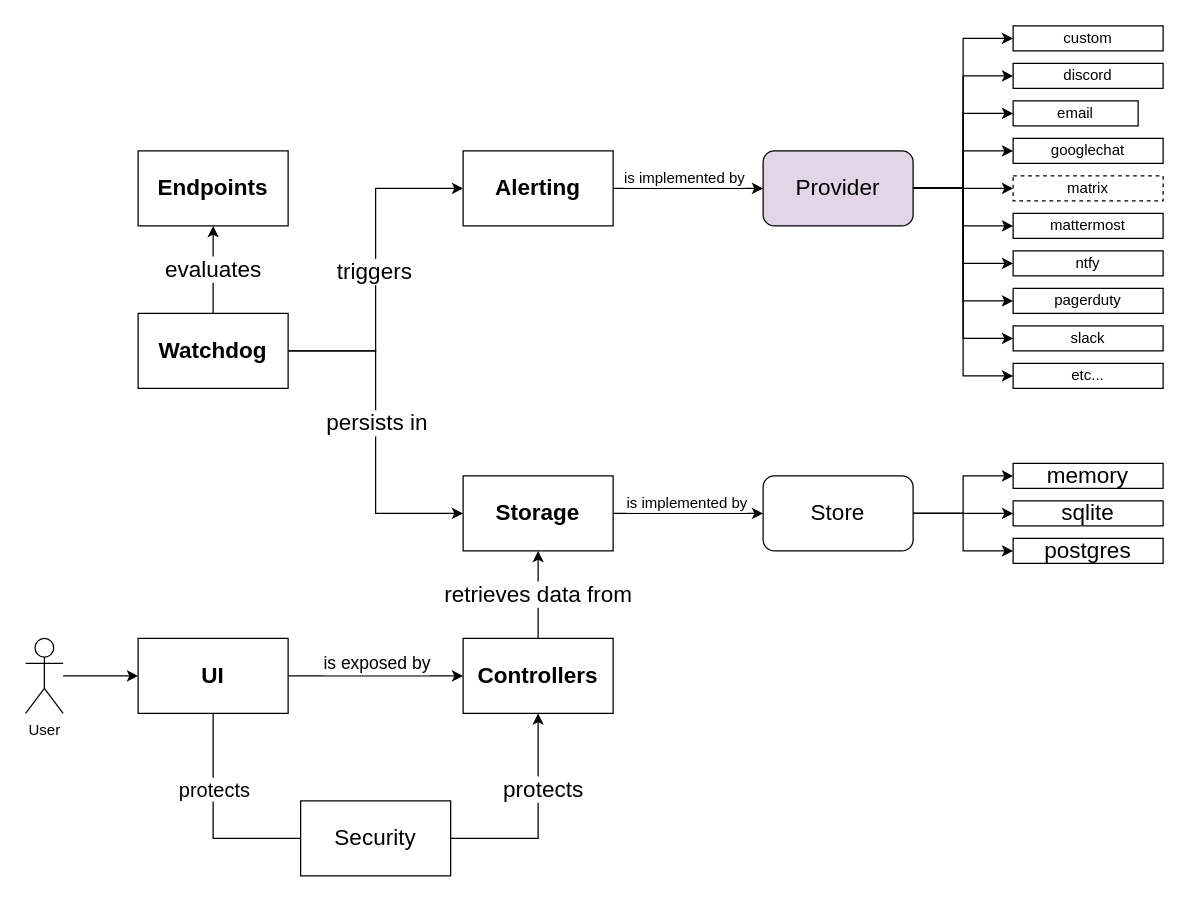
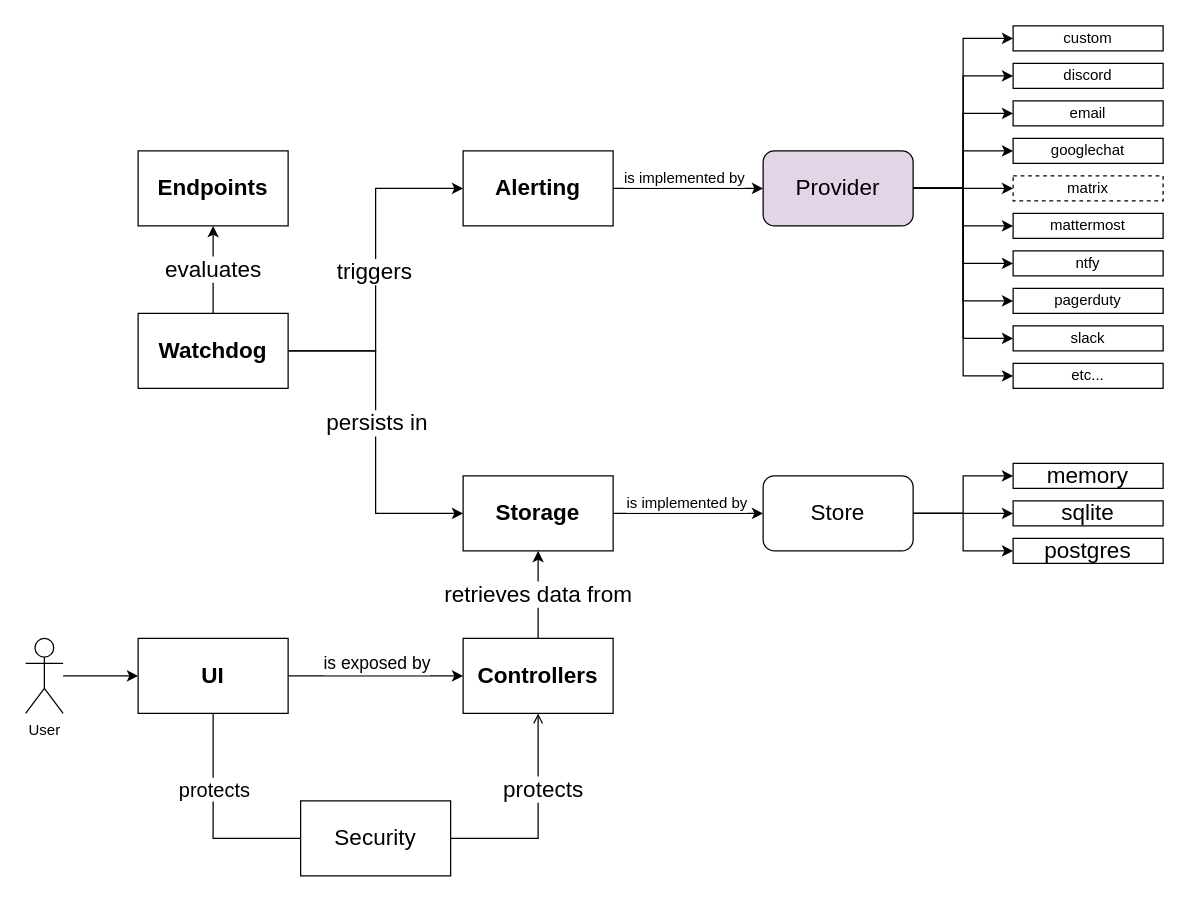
  <mxCell id="0" />
  <mxCell id="1" parent="0" />
  <mxCell id="2" style="edgeStyle=orthogonalEdgeStyle;rounded=0;orthogonalLoop=1;jettySize=auto;html=1;entryX=0;entryY=0.5;entryDx=0;entryDy=0;fontSize=18;" edge="1" parent="1" source="3" target="6"><mxGeometry relative="1" as="geometry" /></mxCell>
  <mxCell id="3" value="User" style="shape=umlActor;verticalLabelPosition=bottom;verticalAlign=top;html=1;outlineConnect=0;" vertex="1" parent="1"><mxGeometry x="20" y="510" width="30" height="60" as="geometry" /></mxCell>
  <mxCell id="4" style="edgeStyle=orthogonalEdgeStyle;rounded=0;orthogonalLoop=1;jettySize=auto;html=1;entryX=0;entryY=0.5;entryDx=0;entryDy=0;fontSize=18;" edge="1" parent="1" source="6" target="8"><mxGeometry relative="1" as="geometry" /></mxCell>
  <mxCell id="5" value="&lt;font style=&quot;font-size: 14px;&quot;&gt;is exposed by&lt;/font&gt;" style="edgeLabel;html=1;align=center;verticalAlign=middle;resizable=0;points=[];fontSize=18;" vertex="1" connectable="0" parent="4"><mxGeometry x="-0.171" relative="1" as="geometry"><mxPoint x="12" y="-12" as="offset" /></mxGeometry></mxCell>
  <mxCell id="6" value="&lt;font style=&quot;font-size: 18px;&quot;&gt;&lt;span&gt;UI&lt;/span&gt;&lt;/font&gt;" style="rounded=0;whiteSpace=wrap;html=1;fontStyle=1" vertex="1" parent="1"><mxGeometry x="110" y="510" width="120" height="60" as="geometry" /></mxCell>
  <mxCell id="7" value="retrieves data from" style="edgeStyle=orthogonalEdgeStyle;rounded=0;orthogonalLoop=1;jettySize=auto;html=1;entryX=0.5;entryY=1;entryDx=0;entryDy=0;fontSize=18;" edge="1" parent="1" source="8" target="11"><mxGeometry relative="1" as="geometry"><Array as="points"><mxPoint x="430" y="490" /><mxPoint x="430" y="490" /></Array></mxGeometry></mxCell>
  <mxCell id="8" value="Controllers" style="rounded=0;whiteSpace=wrap;html=1;fontSize=18;fontStyle=1" vertex="1" parent="1"><mxGeometry x="370" y="510" width="120" height="60" as="geometry" /></mxCell>
  <mxCell id="9" style="edgeStyle=orthogonalEdgeStyle;rounded=0;orthogonalLoop=1;jettySize=auto;html=1;entryX=0;entryY=0.5;entryDx=0;entryDy=0;fontSize=14;" edge="1" parent="1" source="11" target="24"><mxGeometry relative="1" as="geometry" /></mxCell>
  <mxCell id="10" value="&lt;font style=&quot;font-size: 12px;&quot;&gt;is implemented by&lt;/font&gt;" style="edgeLabel;html=1;align=center;verticalAlign=middle;resizable=0;points=[];fontSize=14;" vertex="1" connectable="0" parent="9"><mxGeometry x="-0.328" y="-1" relative="1" as="geometry"><mxPoint x="18" y="-11" as="offset" /></mxGeometry></mxCell>
  <mxCell id="11" value="Storage" style="rounded=0;whiteSpace=wrap;html=1;fontSize=18;fontStyle=1" vertex="1" parent="1"><mxGeometry x="370" y="380" width="120" height="60" as="geometry" /></mxCell>
  <mxCell id="12" value="evaluates" style="edgeStyle=orthogonalEdgeStyle;rounded=0;orthogonalLoop=1;jettySize=auto;html=1;entryX=0.5;entryY=1;entryDx=0;entryDy=0;fontSize=18;" edge="1" parent="1" source="16" target="19"><mxGeometry relative="1" as="geometry" /></mxCell>
  <mxCell id="13" style="edgeStyle=orthogonalEdgeStyle;rounded=0;orthogonalLoop=1;jettySize=auto;html=1;entryX=0;entryY=0.5;entryDx=0;entryDy=0;fontSize=18;" edge="1" parent="1" source="16" target="18"><mxGeometry relative="1" as="geometry" /></mxCell>
  <mxCell id="14" style="edgeStyle=orthogonalEdgeStyle;rounded=0;orthogonalLoop=1;jettySize=auto;html=1;entryX=0;entryY=0.5;entryDx=0;entryDy=0;fontSize=18;" edge="1" parent="1" source="16" target="11"><mxGeometry relative="1" as="geometry" /></mxCell>
  <mxCell id="15" value="persists in" style="edgeLabel;html=1;align=center;verticalAlign=middle;resizable=0;points=[];fontSize=18;rotation=0;" vertex="1" connectable="0" parent="14"><mxGeometry x="-0.148" y="2" relative="1" as="geometry"><mxPoint x="-2" y="12" as="offset" /></mxGeometry></mxCell>
  <mxCell id="16" value="Watchdog" style="rounded=0;whiteSpace=wrap;html=1;fontSize=18;fontStyle=1" vertex="1" parent="1"><mxGeometry x="110" y="250" width="120" height="60" as="geometry" /></mxCell>
  <mxCell id="17" style="edgeStyle=orthogonalEdgeStyle;rounded=0;orthogonalLoop=1;jettySize=auto;html=1;fontSize=18;" edge="1" parent="1" source="18" target="38"><mxGeometry relative="1" as="geometry" /></mxCell>
  <mxCell id="18" value="Alerting" style="rounded=0;whiteSpace=wrap;html=1;fontSize=18;fontStyle=1" vertex="1" parent="1"><mxGeometry x="370" y="120" width="120" height="60" as="geometry" /></mxCell>
  <mxCell id="19" value="Endpoints" style="rounded=0;whiteSpace=wrap;html=1;fontSize=18;fontStyle=1" vertex="1" parent="1"><mxGeometry x="110" y="120" width="120" height="60" as="geometry" /></mxCell>
  <mxCell id="20" value="triggers" style="edgeLabel;html=1;align=center;verticalAlign=middle;resizable=0;points=[];fontSize=18;rotation=0;" vertex="1" connectable="0" parent="1"><mxGeometry x="300" y="210.004" as="geometry"><mxPoint x="-2.0" y="6" as="offset" /></mxGeometry></mxCell>
  <mxCell id="21" style="edgeStyle=orthogonalEdgeStyle;rounded=0;orthogonalLoop=1;jettySize=auto;html=1;entryX=0;entryY=0.5;entryDx=0;entryDy=0;fontSize=18;" edge="1" parent="1" source="24" target="25"><mxGeometry relative="1" as="geometry" /></mxCell>
  <mxCell id="22" style="edgeStyle=orthogonalEdgeStyle;rounded=0;orthogonalLoop=1;jettySize=auto;html=1;entryX=0;entryY=0.5;entryDx=0;entryDy=0;fontSize=18;" edge="1" parent="1" source="24" target="27"><mxGeometry relative="1" as="geometry" /></mxCell>
  <mxCell id="23" style="edgeStyle=orthogonalEdgeStyle;rounded=0;orthogonalLoop=1;jettySize=auto;html=1;entryX=0;entryY=0.5;entryDx=0;entryDy=0;fontSize=18;" edge="1" parent="1" source="24" target="26"><mxGeometry relative="1" as="geometry" /></mxCell>
  <mxCell id="24" value="&lt;font style=&quot;font-size: 18px;&quot;&gt;Store&lt;/font&gt;" style="rounded=1;whiteSpace=wrap;html=1;fontSize=14;" vertex="1" parent="1"><mxGeometry x="610" y="380" width="120" height="60" as="geometry" /></mxCell>
  <mxCell id="25" value="&lt;font style=&quot;font-size: 18px;&quot;&gt;memory&lt;/font&gt;" style="rounded=0;whiteSpace=wrap;html=1;fontSize=12;" vertex="1" parent="1"><mxGeometry x="810" y="370" width="120" height="20" as="geometry" /></mxCell>
  <mxCell id="26" value="&lt;font style=&quot;font-size: 18px;&quot;&gt;postgres&lt;/font&gt;" style="rounded=0;whiteSpace=wrap;html=1;fontSize=12;" vertex="1" parent="1"><mxGeometry x="810" y="430" width="120" height="20" as="geometry" /></mxCell>
  <mxCell id="27" value="&lt;font style=&quot;font-size: 18px;&quot;&gt;sqlite&lt;/font&gt;" style="rounded=0;whiteSpace=wrap;html=1;fontSize=12;" vertex="1" parent="1"><mxGeometry x="810" y="400" width="120" height="20" as="geometry" /></mxCell>
  <mxCell id="28" style="edgeStyle=orthogonalEdgeStyle;rounded=0;orthogonalLoop=1;jettySize=auto;html=1;entryX=0;entryY=0.5;entryDx=0;entryDy=0;fontSize=12;" edge="1" parent="1" source="38" target="40"><mxGeometry relative="1" as="geometry" /></mxCell>
  <mxCell id="29" style="edgeStyle=orthogonalEdgeStyle;rounded=0;orthogonalLoop=1;jettySize=auto;html=1;entryX=0;entryY=0.5;entryDx=0;entryDy=0;fontSize=12;" edge="1" parent="1" source="38" target="41"><mxGeometry relative="1" as="geometry" /></mxCell>
  <mxCell id="30" style="edgeStyle=orthogonalEdgeStyle;rounded=0;orthogonalLoop=1;jettySize=auto;html=1;entryX=0;entryY=0.5;entryDx=0;entryDy=0;fontSize=12;" edge="1" parent="1" source="38" target="42"><mxGeometry relative="1" as="geometry" /></mxCell>
  <mxCell id="31" style="edgeStyle=orthogonalEdgeStyle;rounded=0;orthogonalLoop=1;jettySize=auto;html=1;entryX=0;entryY=0.5;entryDx=0;entryDy=0;fontSize=12;" edge="1" parent="1" source="38" target="43"><mxGeometry relative="1" as="geometry" /></mxCell>
  <mxCell id="32" style="edgeStyle=orthogonalEdgeStyle;rounded=0;orthogonalLoop=1;jettySize=auto;html=1;entryX=0;entryY=0.5;entryDx=0;entryDy=0;fontSize=12;" edge="1" parent="1" source="38" target="44"><mxGeometry relative="1" as="geometry" /></mxCell>
  <mxCell id="33" style="edgeStyle=orthogonalEdgeStyle;rounded=0;orthogonalLoop=1;jettySize=auto;html=1;entryX=0;entryY=0.5;entryDx=0;entryDy=0;fontSize=12;" edge="1" parent="1" source="38" target="45"><mxGeometry relative="1" as="geometry" /></mxCell>
  <mxCell id="34" style="edgeStyle=orthogonalEdgeStyle;rounded=0;orthogonalLoop=1;jettySize=auto;html=1;entryX=0;entryY=0.5;entryDx=0;entryDy=0;fontSize=12;" edge="1" parent="1" source="38" target="46"><mxGeometry relative="1" as="geometry" /></mxCell>
  <mxCell id="35" style="edgeStyle=orthogonalEdgeStyle;rounded=0;orthogonalLoop=1;jettySize=auto;html=1;entryX=0;entryY=0.5;entryDx=0;entryDy=0;fontSize=12;" edge="1" parent="1" source="38" target="47"><mxGeometry relative="1" as="geometry" /></mxCell>
  <mxCell id="36" style="edgeStyle=orthogonalEdgeStyle;rounded=0;orthogonalLoop=1;jettySize=auto;html=1;entryX=0;entryY=0.5;entryDx=0;entryDy=0;fontSize=12;" edge="1" parent="1" source="38" target="48"><mxGeometry relative="1" as="geometry" /></mxCell>
  <mxCell id="37" style="edgeStyle=orthogonalEdgeStyle;rounded=0;orthogonalLoop=1;jettySize=auto;html=1;entryX=0;entryY=0.5;entryDx=0;entryDy=0;fontSize=12;" edge="1" parent="1" source="38" target="49"><mxGeometry relative="1" as="geometry" /></mxCell>
  <mxCell id="38" value="Provider" style="rounded=1;whiteSpace=wrap;html=1;fontSize=18;fillColor=#e1d5e7;" vertex="1" parent="1"><mxGeometry x="610" y="120" width="120" height="60" as="geometry" /></mxCell>
  <mxCell id="39" value="&lt;font style=&quot;font-size: 12px;&quot;&gt;is implemented by&lt;/font&gt;" style="edgeLabel;html=1;align=center;verticalAlign=middle;resizable=0;points=[];fontSize=14;" vertex="1" connectable="0" parent="1"><mxGeometry x="546" y="140" as="geometry" /></mxCell>
  <mxCell id="40" value="custom" style="rounded=0;whiteSpace=wrap;html=1;fontSize=12;" vertex="1" parent="1"><mxGeometry x="810" y="20" width="120" height="20" as="geometry" /></mxCell>
  <mxCell id="41" value="discord" style="rounded=0;whiteSpace=wrap;html=1;fontSize=12;" vertex="1" parent="1"><mxGeometry x="810" y="50" width="120" height="20" as="geometry" /></mxCell>
- <mxCell id="42" value="email" style="rounded=0;whiteSpace=wrap;html=1;fontSize=12;" vertex="1" parent="1"><mxGeometry x="810" y="80" width="100" height="20" as="geometry" /></mxCell>
+ <mxCell id="42" value="email" style="rounded=0;whiteSpace=wrap;html=1;fontSize=12;" vertex="1" parent="1"><mxGeometry x="810" y="80" width="120" height="20" as="geometry" /></mxCell>
  <mxCell id="43" value="googlechat" style="rounded=0;whiteSpace=wrap;html=1;fontSize=12;" vertex="1" parent="1"><mxGeometry x="810" y="110" width="120" height="20" as="geometry" /></mxCell>
  <mxCell id="44" value="matrix" style="rounded=0;whiteSpace=wrap;html=1;fontSize=12;dashed=1;" vertex="1" parent="1"><mxGeometry x="810" y="140" width="120" height="20" as="geometry" /></mxCell>
  <mxCell id="45" value="mattermost" style="rounded=0;whiteSpace=wrap;html=1;fontSize=12;" vertex="1" parent="1"><mxGeometry x="810" y="170" width="120" height="20" as="geometry" /></mxCell>
  <mxCell id="46" value="ntfy" style="rounded=0;whiteSpace=wrap;html=1;fontSize=12;" vertex="1" parent="1"><mxGeometry x="810" y="200" width="120" height="20" as="geometry" /></mxCell>
  <mxCell id="47" value="pagerduty" style="rounded=0;whiteSpace=wrap;html=1;fontSize=12;" vertex="1" parent="1"><mxGeometry x="810" y="230" width="120" height="20" as="geometry" /></mxCell>
  <mxCell id="48" value="slack" style="rounded=0;whiteSpace=wrap;html=1;fontSize=12;" vertex="1" parent="1"><mxGeometry x="810" y="260" width="120" height="20" as="geometry" /></mxCell>
  <mxCell id="49" value="etc..." style="rounded=0;whiteSpace=wrap;html=1;fontSize=12;" vertex="1" parent="1"><mxGeometry x="810" y="290" width="120" height="20" as="geometry" /></mxCell>
  <mxCell id="50" style="edgeStyle=orthogonalEdgeStyle;rounded=0;orthogonalLoop=1;jettySize=auto;html=1;entryX=0.5;entryY=1;entryDx=0;entryDy=0;fontSize=12;endArrow=none;" edge="1" parent="1" source="54" target="6"><mxGeometry relative="1" as="geometry" /></mxCell>
  <mxCell id="51" value="&lt;font size=&quot;3&quot;&gt;protects&lt;/font&gt;" style="edgeLabel;html=1;align=center;verticalAlign=middle;resizable=0;points=[];fontSize=12;" vertex="1" connectable="0" parent="50"><mxGeometry x="0.149" y="-4" relative="1" as="geometry"><mxPoint x="-4" y="-12" as="offset" /></mxGeometry></mxCell>
- <mxCell id="52" style="edgeStyle=orthogonalEdgeStyle;rounded=0;orthogonalLoop=1;jettySize=auto;html=1;entryX=0.5;entryY=1;entryDx=0;entryDy=0;fontSize=18;" edge="1" parent="1" source="54" target="8"><mxGeometry relative="1" as="geometry" /></mxCell>
+ <mxCell id="52" style="edgeStyle=orthogonalEdgeStyle;rounded=0;orthogonalLoop=1;jettySize=auto;html=1;entryX=0.5;entryY=1;entryDx=0;entryDy=0;fontSize=18;endArrow=open;" edge="1" parent="1" source="54" target="8"><mxGeometry relative="1" as="geometry" /></mxCell>
  <mxCell id="53" value="protects" style="edgeLabel;html=1;align=center;verticalAlign=middle;resizable=0;points=[];fontSize=18;" vertex="1" connectable="0" parent="52"><mxGeometry x="0.218" y="-3" relative="1" as="geometry"><mxPoint y="-6" as="offset" /></mxGeometry></mxCell>
  <mxCell id="54" value="Security" style="rounded=0;whiteSpace=wrap;html=1;fontSize=18;fontStyle=0" vertex="1" parent="1"><mxGeometry x="240" y="640" width="120" height="60" as="geometry" /></mxCell>
